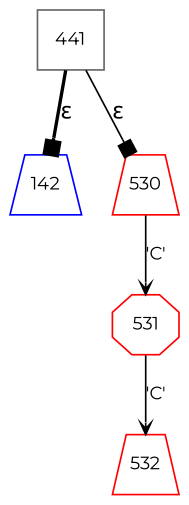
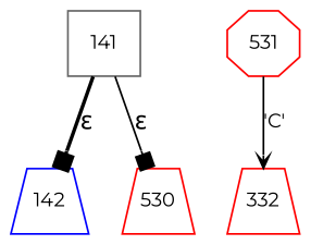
  digraph {
    fontname=Montserrat
    rankdir=TB
    node [color=red fixedsize=true fontname=Montserrat fontsize=11 shape=trapezium peripheries=1]
    edge [arrowhead=vee fontname=Montserrat style=solid]
    n1 [color=blue label=142 width=.6 peripheries=""]
    n2 [label=530 width=.55]
    n3 [label=531 shape=octagon width=.55]
-   n4 [label=532 width=.55]
-   n5 [color=gray40 label=441 shape=box width=.55]
-   n2 -> n3 [arrowsize=.7 fontsize=11 label="'C'"]
+   n4 [label=332 width=.55]
+   n5 [color=gray40 label=141 shape=box width=.55]
    n3 -> n4 [arrowsize=.7 fontsize=11 label="'C'"]
    n5 -> n1 [arrowhead=box label="&epsilon;" style=bold]
    n5 -> n2 [arrowhead=box label="&epsilon;"]
  }
